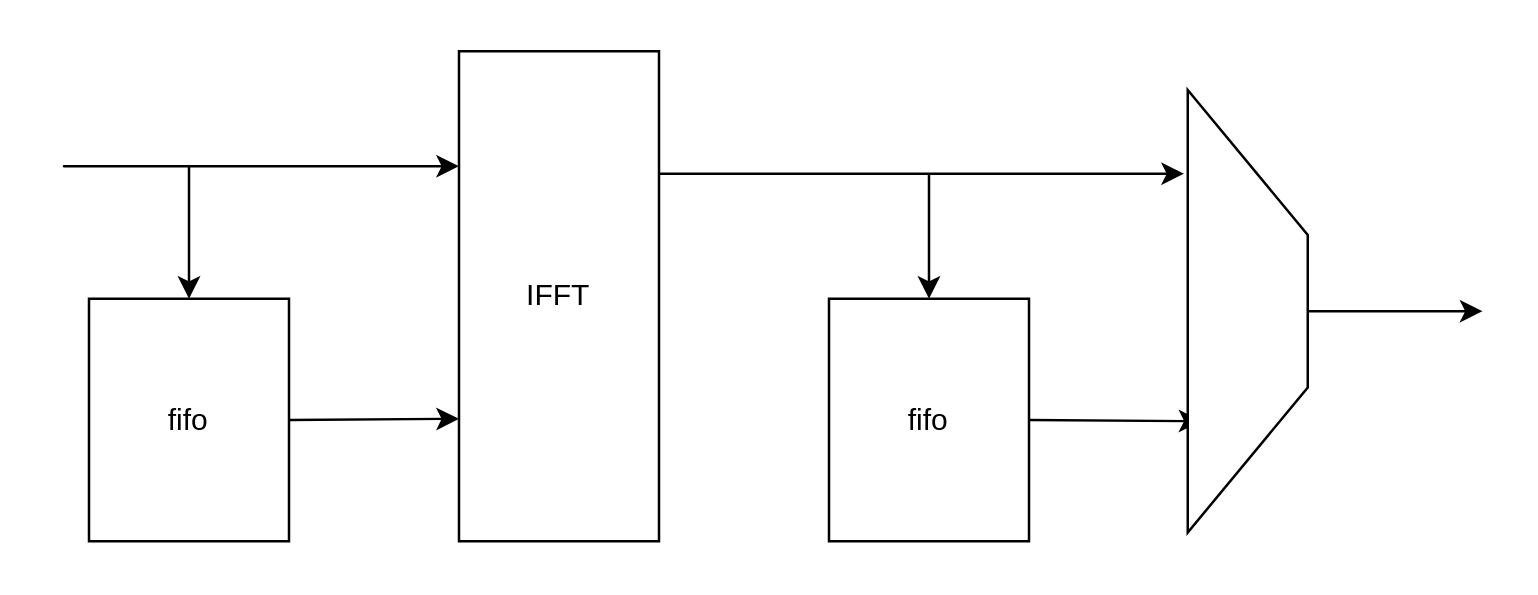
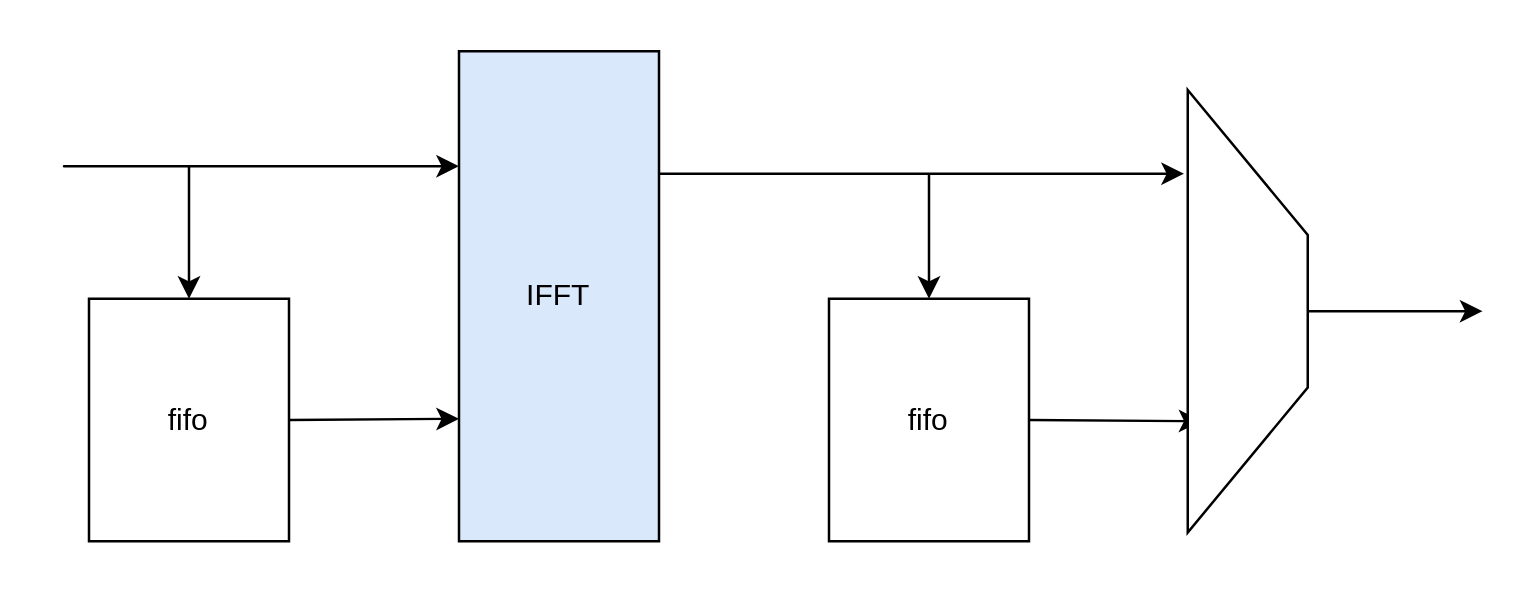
  <mxCell id="0" />
  <mxCell id="1" parent="0" />
  <mxCell id="2" style="edgeStyle=none;html=1;fontColor=#000000;strokeColor=#000000;entryX=0.5;entryY=0;entryDx=0;entryDy=0;" parent="1" target="4" edge="1"><mxGeometry relative="1" as="geometry"><mxPoint x="75" y="66" as="sourcePoint" /></mxGeometry></mxCell>
  <mxCell id="3" style="edgeStyle=none;html=1;exitX=1;exitY=0.5;exitDx=0;exitDy=0;entryX=0;entryY=0.75;entryDx=0;entryDy=0;fontColor=#000000;strokeColor=#000000;" parent="1" source="4" target="7" edge="1"><mxGeometry relative="1" as="geometry" /></mxCell>
  <mxCell id="4" value="&lt;font color=&quot;#000000&quot;&gt;fifo&lt;/font&gt;" style="rounded=0;whiteSpace=wrap;html=1;strokeColor=#000000;fillColor=#FFFFFF;" parent="1" vertex="1"><mxGeometry x="35" y="119" width="80" height="97" as="geometry" /></mxCell>
  <mxCell id="5" style="edgeStyle=none;html=1;fontColor=#000000;entryX=0;entryY=0.25;entryDx=0;entryDy=0;strokeColor=#000000;" parent="1" edge="1"><mxGeometry relative="1" as="geometry"><mxPoint x="183" y="66" as="targetPoint" /><mxPoint x="79" y="66" as="sourcePoint" /><Array as="points"><mxPoint x="20" y="66" /><mxPoint x="79" y="66" /></Array></mxGeometry></mxCell>
  <mxCell id="6" style="edgeStyle=none;html=1;exitX=1;exitY=0.25;exitDx=0;exitDy=0;fontColor=#000000;strokeColor=#000000;" parent="1" source="7" edge="1"><mxGeometry relative="1" as="geometry"><mxPoint x="473" y="69" as="targetPoint" /></mxGeometry></mxCell>
- <mxCell id="7" value="&lt;font color=&quot;#000000&quot;&gt;IFFT&lt;/font&gt;" style="rounded=0;whiteSpace=wrap;html=1;strokeColor=#000000;fillColor=#FFFFFF;" parent="1" vertex="1"><mxGeometry x="183" y="20" width="80" height="196" as="geometry" /></mxCell>
+ <mxCell id="7" value="&lt;font color=&quot;#000000&quot;&gt;IFFT&lt;/font&gt;" style="rounded=0;whiteSpace=wrap;html=1;strokeColor=#000000;fillColor=#dae8fc;" parent="1" vertex="1"><mxGeometry x="183" y="20" width="80" height="196" as="geometry" /></mxCell>
  <mxCell id="8" style="edgeStyle=none;html=1;fontColor=#000000;strokeColor=#000000;" parent="1" target="10" edge="1"><mxGeometry relative="1" as="geometry"><mxPoint x="371" y="69" as="sourcePoint" /></mxGeometry></mxCell>
  <mxCell id="9" style="edgeStyle=none;html=1;exitX=1;exitY=0.5;exitDx=0;exitDy=0;fontColor=#000000;strokeColor=#000000;" parent="1" source="10" edge="1"><mxGeometry relative="1" as="geometry"><mxPoint x="480" y="168" as="targetPoint" /></mxGeometry></mxCell>
  <mxCell id="10" value="&lt;font color=&quot;#000000&quot;&gt;fifo&lt;/font&gt;" style="rounded=0;whiteSpace=wrap;html=1;strokeColor=#000000;fillColor=#FFFFFF;" parent="1" vertex="1"><mxGeometry x="331" y="119" width="80" height="97" as="geometry" /></mxCell>
  <mxCell id="11" style="edgeStyle=none;html=1;fontColor=#000000;strokeColor=#000000;" parent="1" source="12" edge="1"><mxGeometry relative="1" as="geometry"><mxPoint x="592.414" y="124" as="targetPoint" /></mxGeometry></mxCell>
  <mxCell id="12" value="" style="shape=trapezoid;perimeter=trapezoidPerimeter;whiteSpace=wrap;html=1;fixedSize=1;fontColor=#000000;strokeColor=#000000;fillColor=#FFFFFF;rotation=90;size=57.983;" parent="1" vertex="1"><mxGeometry x="410" y="100" width="177" height="48" as="geometry" /></mxCell>
